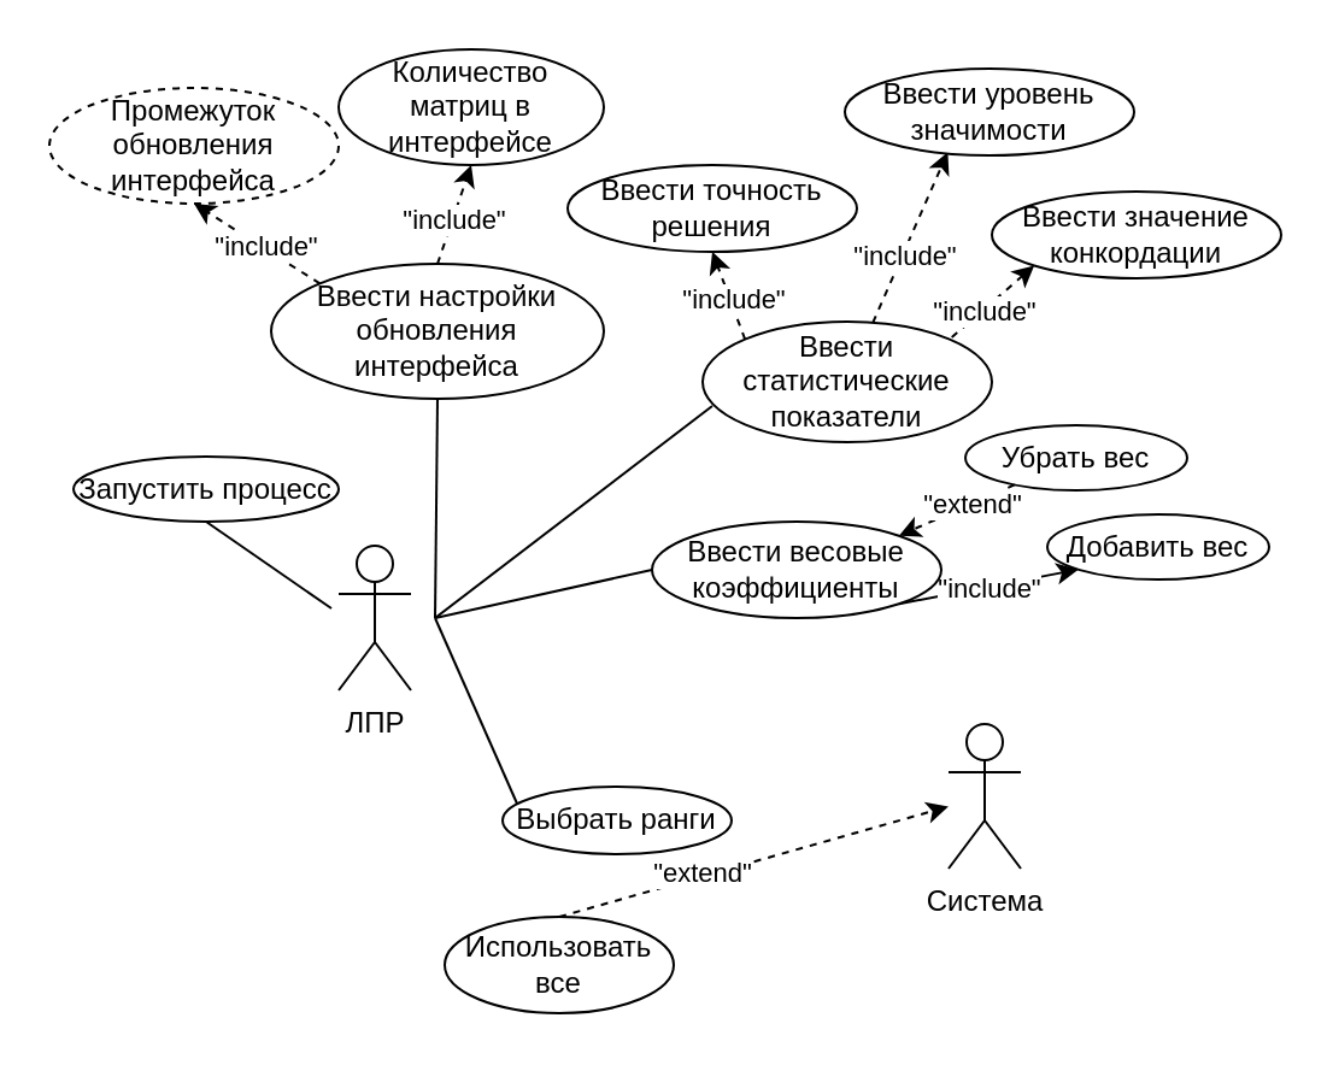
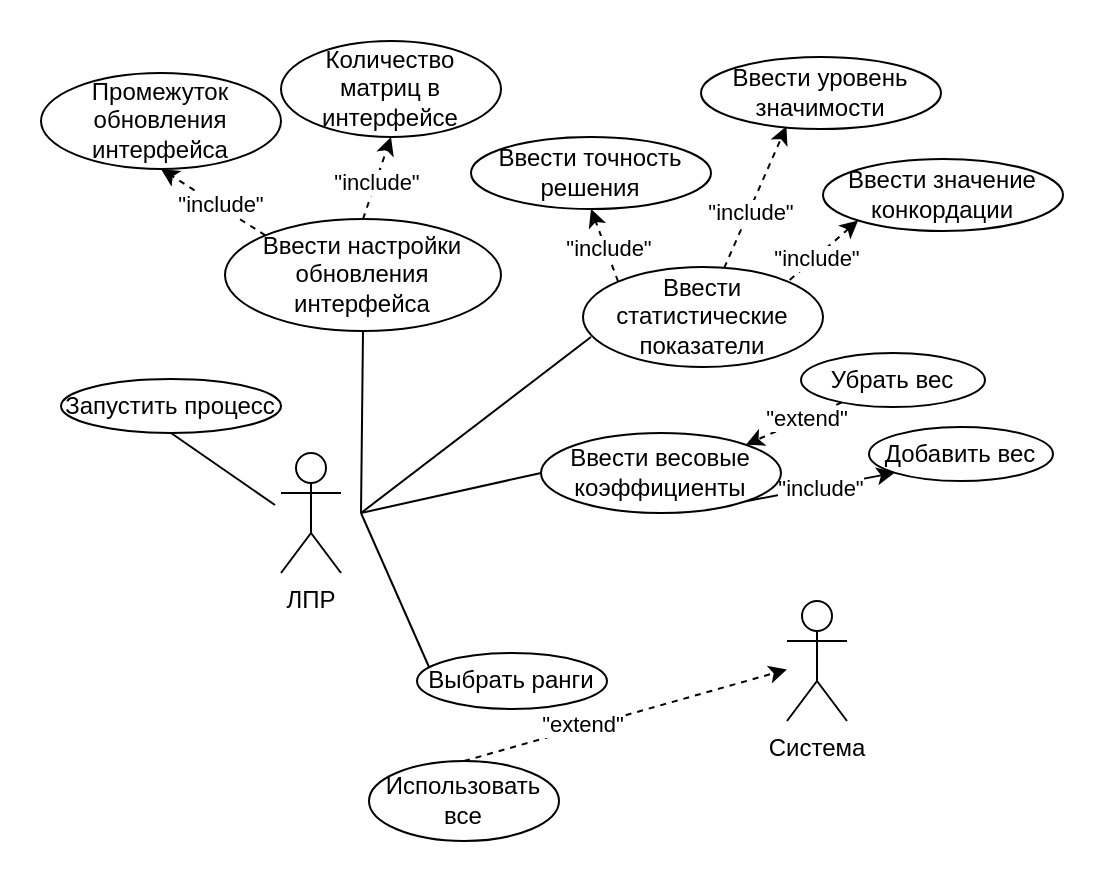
  <mxCell id="0" />
  <mxCell id="1" parent="0" />
  <mxCell id="2" value="ЛПР" style="shape=umlActor;verticalLabelPosition=bottom;verticalAlign=top;html=1;outlineConnect=0;" parent="1" vertex="1"><mxGeometry x="140" y="226" width="30" height="60" as="geometry" /></mxCell>
  <mxCell id="3" value="" style="endArrow=none;html=1;rounded=0;endFill=0;" parent="1" edge="1"><mxGeometry width="50" height="50" relative="1" as="geometry"><mxPoint x="180" y="256" as="sourcePoint" /><mxPoint x="270" y="236" as="targetPoint" /></mxGeometry></mxCell>
  <mxCell id="4" value="" style="endArrow=none;html=1;rounded=0;endFill=0;" edge="1" parent="1"><mxGeometry width="50" height="50" relative="1" as="geometry"><mxPoint x="180" y="256" as="sourcePoint" /><mxPoint x="214" y="333" as="targetPoint" /></mxGeometry></mxCell>
  <mxCell id="5" value="&quot;include&quot;" style="rounded=0;orthogonalLoop=1;jettySize=auto;html=1;entryX=0.356;entryY=0.962;entryDx=0;entryDy=0;dashed=1;entryPerimeter=0;" edge="1" parent="1" source="6" target="9"><mxGeometry x="-0.219" y="-1" relative="1" as="geometry"><mxPoint as="offset" /></mxGeometry></mxCell>
  <mxCell id="6" value="Ввести статистические показатели" style="ellipse;whiteSpace=wrap;html=1;" vertex="1" parent="1"><mxGeometry x="291" y="133" width="120" height="50" as="geometry" /></mxCell>
  <mxCell id="7" value="&quot;include&quot;" style="rounded=0;orthogonalLoop=1;jettySize=auto;html=1;exitX=0;exitY=1;exitDx=0;exitDy=0;entryX=1;entryY=0;entryDx=0;entryDy=0;endArrow=none;endFill=0;dashed=1;startArrow=classic;startFill=1;" edge="1" parent="1" source="8" target="6"><mxGeometry x="0.214" y="1" relative="1" as="geometry"><mxPoint as="offset" /></mxGeometry></mxCell>
  <mxCell id="8" value="Ввести значение конкордации" style="ellipse;whiteSpace=wrap;html=1;" vertex="1" parent="1"><mxGeometry x="411" y="79" width="120" height="36" as="geometry" /></mxCell>
  <mxCell id="9" value="Ввести уровень значимости" style="ellipse;whiteSpace=wrap;html=1;" vertex="1" parent="1"><mxGeometry x="350" y="28" width="120" height="36" as="geometry" /></mxCell>
  <mxCell id="10" value="Ввести точность решения" style="ellipse;whiteSpace=wrap;html=1;" vertex="1" parent="1"><mxGeometry x="235" y="68" width="120" height="36" as="geometry" /></mxCell>
  <mxCell id="11" value="&quot;include&quot;" style="rounded=0;orthogonalLoop=1;jettySize=auto;html=1;exitX=0;exitY=0;exitDx=0;exitDy=0;entryX=0.5;entryY=1;entryDx=0;entryDy=0;dashed=1;" edge="1" parent="1" source="6" target="10"><mxGeometry x="-0.125" y="-1" relative="1" as="geometry"><mxPoint x="169.003" y="56.996" as="sourcePoint" /><mxPoint as="offset" /></mxGeometry></mxCell>
  <mxCell id="12" value="" style="endArrow=none;html=1;rounded=0;endFill=0;" edge="1" parent="1"><mxGeometry width="50" height="50" relative="1" as="geometry"><mxPoint x="180" y="256" as="sourcePoint" /><mxPoint x="295" y="168" as="targetPoint" /></mxGeometry></mxCell>
  <mxCell id="13" value="Выбрать ранги" style="ellipse;whiteSpace=wrap;html=1;" vertex="1" parent="1"><mxGeometry x="208" y="326" width="95" height="28" as="geometry" /></mxCell>
  <mxCell id="14" value="Убрать вес" style="ellipse;whiteSpace=wrap;html=1;" vertex="1" parent="1"><mxGeometry x="400" y="176" width="92" height="27" as="geometry" /></mxCell>
  <mxCell id="15" value="&quot;extend&quot;" style="rounded=0;orthogonalLoop=1;jettySize=auto;html=1;entryX=1;entryY=0;entryDx=0;entryDy=0;dashed=1;" edge="1" parent="1" source="14" target="18"><mxGeometry x="-0.265" y="1" relative="1" as="geometry"><mxPoint x="424.4" y="251.56" as="targetPoint" /><mxPoint as="offset" /></mxGeometry></mxCell>
  <mxCell id="16" value="Добавить вес" style="ellipse;whiteSpace=wrap;html=1;" vertex="1" parent="1"><mxGeometry x="434" y="213" width="92" height="27" as="geometry" /></mxCell>
  <mxCell id="17" value="&quot;include&quot;" style="rounded=0;orthogonalLoop=1;jettySize=auto;html=1;exitX=0;exitY=1;exitDx=0;exitDy=0;entryX=1;entryY=1;entryDx=0;entryDy=0;endArrow=none;endFill=0;dashed=0;startArrow=classic;startFill=1;" edge="1" parent="1" source="16" target="18"><mxGeometry x="0.002" y="1" relative="1" as="geometry"><mxPoint x="387" y="317" as="sourcePoint" /><mxPoint x="352" y="347" as="targetPoint" /><mxPoint as="offset" /></mxGeometry></mxCell>
  <mxCell id="18" value="Ввести весовые&lt;br&gt;коэффициенты" style="ellipse;whiteSpace=wrap;html=1;" parent="1" vertex="1"><mxGeometry x="270" y="216" width="120" height="40" as="geometry" /></mxCell>
  <mxCell id="19" value="Использовать все" style="ellipse;whiteSpace=wrap;html=1;" vertex="1" parent="1"><mxGeometry x="184" y="380" width="95" height="40" as="geometry" /></mxCell>
  <mxCell id="20" value="&quot;extend&quot;" style="rounded=0;orthogonalLoop=1;jettySize=auto;html=1;dashed=1;exitX=0.5;exitY=0;exitDx=0;exitDy=0;" edge="1" parent="1" source="19" target="21"><mxGeometry x="-0.265" y="1" relative="1" as="geometry"><mxPoint x="246" y="388" as="sourcePoint" /><mxPoint x="295" y="406" as="targetPoint" /><mxPoint as="offset" /></mxGeometry></mxCell>
  <mxCell id="21" value="Система" style="shape=umlActor;verticalLabelPosition=bottom;verticalAlign=top;html=1;outlineConnect=0;" vertex="1" parent="1"><mxGeometry x="393" y="300" width="30" height="60" as="geometry" /></mxCell>
  <mxCell id="22" value="" style="endArrow=none;html=1;rounded=0;entryX=0.5;entryY=1;entryDx=0;entryDy=0;" edge="1" parent="1" target="23"><mxGeometry width="50" height="50" relative="1" as="geometry"><mxPoint x="180" y="256" as="sourcePoint" /><mxPoint x="202" y="161" as="targetPoint" /></mxGeometry></mxCell>
  <mxCell id="23" value="Ввести настройки обновления интерфейса" style="ellipse;whiteSpace=wrap;html=1;" vertex="1" parent="1"><mxGeometry x="112" y="109" width="138" height="56" as="geometry" /></mxCell>
  <mxCell id="24" value="&quot;include&quot;" style="rounded=0;orthogonalLoop=1;jettySize=auto;html=1;exitX=0;exitY=0;exitDx=0;exitDy=0;dashed=1;entryX=0.5;entryY=1;entryDx=0;entryDy=0;" edge="1" parent="1" source="23" target="25"><mxGeometry x="-0.125" y="-1" relative="1" as="geometry"><mxPoint x="117" y="97" as="sourcePoint" /><mxPoint x="122" y="85" as="targetPoint" /><mxPoint as="offset" /></mxGeometry></mxCell>
- <mxCell id="25" value="Промежуток обновления&lt;br&gt;интерфейса" style="ellipse;whiteSpace=wrap;html=1;dashed=1;" vertex="1" parent="1"><mxGeometry x="20" y="36" width="120" height="48" as="geometry" /></mxCell>
+ <mxCell id="25" value="Промежуток обновления&lt;br&gt;интерфейса" style="ellipse;whiteSpace=wrap;html=1;" vertex="1" parent="1"><mxGeometry x="20" y="36" width="120" height="48" as="geometry" /></mxCell>
  <mxCell id="26" value="&quot;include&quot;" style="rounded=0;orthogonalLoop=1;jettySize=auto;html=1;exitX=0.5;exitY=0;exitDx=0;exitDy=0;dashed=1;entryX=0.5;entryY=1;entryDx=0;entryDy=0;" edge="1" parent="1" source="23" target="27"><mxGeometry x="-0.125" y="-1" relative="1" as="geometry"><mxPoint x="142" y="127" as="sourcePoint" /><mxPoint x="192" y="69" as="targetPoint" /><mxPoint as="offset" /></mxGeometry></mxCell>
  <mxCell id="27" value="Количество матриц в интерфейсе" style="ellipse;whiteSpace=wrap;html=1;" vertex="1" parent="1"><mxGeometry x="140" y="20" width="110" height="48" as="geometry" /></mxCell>
  <mxCell id="28" value="" style="endArrow=none;html=1;rounded=0;endFill=0;entryX=0.5;entryY=1;entryDx=0;entryDy=0;" edge="1" parent="1" target="29"><mxGeometry width="50" height="50" relative="1" as="geometry"><mxPoint x="137" y="252" as="sourcePoint" /><mxPoint x="85" y="215" as="targetPoint" /></mxGeometry></mxCell>
  <mxCell id="29" value="Запустить процесс" style="ellipse;whiteSpace=wrap;html=1;" vertex="1" parent="1"><mxGeometry x="30" y="189" width="110" height="27" as="geometry" /></mxCell>
